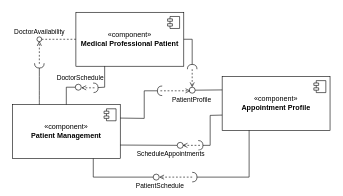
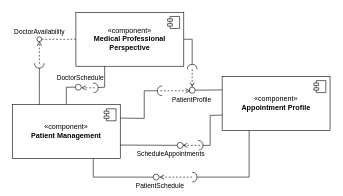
  <mxCell id="0" />
  <mxCell id="1" parent="0" />
  <mxCell id="2" value="" style="endArrow=none;html=1;rounded=0;align=center;verticalAlign=top;endFill=0;labelBackgroundColor=none;endSize=2;exitX=0;exitY=0.5;exitDx=0;exitDy=0;dashed=1;" edge="1" parent="1" source="4" target="3"><mxGeometry relative="1" as="geometry"><mxPoint x="134" y="-139.429" as="sourcePoint" /></mxGeometry></mxCell>
  <mxCell id="3" value="DoctorAvailability" style="ellipse;html=1;fontSize=11;align=center;fillColor=none;points=[];aspect=fixed;resizable=0;verticalAlign=bottom;labelPosition=center;verticalLabelPosition=top;flipH=1;" vertex="1" parent="1"><mxGeometry x="61" y="61" width="8" height="8" as="geometry" /></mxCell>
- <mxCell id="4" value="«component»&lt;br&gt;&lt;b&gt;Medical Professional Patient&lt;/b&gt;" style="html=1;dropTarget=0;whiteSpace=wrap;" vertex="1" parent="1"><mxGeometry x="126" y="20" width="180" height="90" as="geometry" /></mxCell>
+ <mxCell id="4" value="«component»&lt;br&gt;&lt;b&gt;Medical Professional Perspective&lt;/b&gt;" style="html=1;dropTarget=0;whiteSpace=wrap;" vertex="1" parent="1"><mxGeometry x="126" y="20" width="180" height="90" as="geometry" /></mxCell>
  <mxCell id="5" value="" style="shape=module;jettyWidth=8;jettyHeight=4;" vertex="1" parent="4"><mxGeometry x="1" width="20" height="20" relative="1" as="geometry"><mxPoint x="-27" y="7" as="offset" /></mxGeometry></mxCell>
  <mxCell id="6" value="«component»&lt;br&gt;&lt;b&gt;Appointment Profile&lt;/b&gt;" style="html=1;dropTarget=0;whiteSpace=wrap;" vertex="1" parent="1"><mxGeometry x="370" y="127" width="180" height="90" as="geometry" /></mxCell>
  <mxCell id="7" value="" style="shape=module;jettyWidth=8;jettyHeight=4;" vertex="1" parent="6"><mxGeometry x="1" width="20" height="20" relative="1" as="geometry"><mxPoint x="-27" y="7" as="offset" /></mxGeometry></mxCell>
  <mxCell id="8" value="«component»&lt;br&gt;&lt;b&gt;Patient Management&lt;/b&gt;" style="html=1;dropTarget=0;whiteSpace=wrap;" vertex="1" parent="1"><mxGeometry x="20" y="174" width="180" height="90" as="geometry" /></mxCell>
  <mxCell id="9" value="" style="shape=module;jettyWidth=8;jettyHeight=4;" vertex="1" parent="8"><mxGeometry x="1" width="20" height="20" relative="1" as="geometry"><mxPoint x="-27" y="7" as="offset" /></mxGeometry></mxCell>
  <mxCell id="10" value="" style="rounded=0;orthogonalLoop=1;jettySize=auto;html=1;endArrow=halfCircle;endFill=0;endSize=6;strokeWidth=1;sketch=0;exitX=0.25;exitY=1;exitDx=0;exitDy=0;" edge="1" parent="1"><mxGeometry relative="1" as="geometry"><mxPoint x="174" y="110" as="sourcePoint" /><mxPoint x="155" y="146" as="targetPoint" /><Array as="points"><mxPoint x="174" y="145" /></Array></mxGeometry></mxCell>
  <mxCell id="11" value="DoctorSchedule" style="edgeLabel;html=1;align=center;verticalAlign=middle;resizable=0;points=[];" vertex="1" connectable="0" parent="10"><mxGeometry x="0.408" y="1" relative="1" as="geometry"><mxPoint x="-39" y="-17" as="offset" /></mxGeometry></mxCell>
  <mxCell id="12" value="" style="rounded=0;orthogonalLoop=1;jettySize=auto;html=1;endArrow=oval;endFill=0;sketch=0;sourcePerimeterSpacing=0;targetPerimeterSpacing=0;endSize=10;exitX=0.5;exitY=0;exitDx=0;exitDy=0;" edge="1" parent="1" source="8"><mxGeometry relative="1" as="geometry"><mxPoint x="132" y="146" as="sourcePoint" /><mxPoint x="130" y="145" as="targetPoint" /><Array as="points"><mxPoint x="110" y="145" /></Array></mxGeometry></mxCell>
  <mxCell id="13" value="" style="ellipse;whiteSpace=wrap;html=1;align=center;aspect=fixed;fillColor=none;strokeColor=none;resizable=0;perimeter=centerPerimeter;rotatable=0;allowArrows=0;points=[];outlineConnect=1;" vertex="1" parent="1"><mxGeometry x="147" y="141" width="10" height="10" as="geometry" /></mxCell>
  <mxCell id="14" value="" style="rounded=0;orthogonalLoop=1;jettySize=auto;html=1;endArrow=halfCircle;endFill=0;endSize=6;strokeWidth=1;sketch=0;fontSize=12;curved=1;exitX=0.25;exitY=0;exitDx=0;exitDy=0;" edge="1" parent="1" source="8"><mxGeometry relative="1" as="geometry"><mxPoint x="315" y="89" as="sourcePoint" /><mxPoint x="65" y="105" as="targetPoint" /></mxGeometry></mxCell>
  <mxCell id="15" value="" style="ellipse;whiteSpace=wrap;html=1;align=center;aspect=fixed;fillColor=none;strokeColor=none;resizable=0;perimeter=centerPerimeter;rotatable=0;allowArrows=0;points=[];outlineConnect=1;" vertex="1" parent="1"><mxGeometry x="290" y="255" width="10" height="10" as="geometry" /></mxCell>
  <mxCell id="16" value="" style="rounded=0;orthogonalLoop=1;jettySize=auto;html=1;endArrow=halfCircle;endFill=0;endSize=6;strokeWidth=1;sketch=0;exitX=1;exitY=0.5;exitDx=0;exitDy=0;" edge="1" parent="1" source="4"><mxGeometry relative="1" as="geometry"><mxPoint x="410" y="66" as="sourcePoint" /><mxPoint x="320" y="115" as="targetPoint" /><Array as="points"><mxPoint x="320" y="65" /></Array></mxGeometry></mxCell>
  <mxCell id="17" value="PatientProfile" style="edgeLabel;html=1;align=center;verticalAlign=middle;resizable=0;points=[];" vertex="1" connectable="0" parent="16"><mxGeometry x="0.714" y="1" relative="1" as="geometry"><mxPoint x="-3" y="59" as="offset" /></mxGeometry></mxCell>
  <mxCell id="18" value="" style="rounded=0;orthogonalLoop=1;jettySize=auto;html=1;endArrow=oval;endFill=0;sketch=0;sourcePerimeterSpacing=0;targetPerimeterSpacing=0;endSize=10;exitX=0;exitY=0.25;exitDx=0;exitDy=0;" edge="1" parent="1" source="6"><mxGeometry relative="1" as="geometry"><mxPoint x="370" y="66" as="sourcePoint" /><mxPoint x="320" y="150" as="targetPoint" /><Array as="points" /></mxGeometry></mxCell>
  <mxCell id="19" value="" style="ellipse;whiteSpace=wrap;html=1;align=center;aspect=fixed;fillColor=none;strokeColor=none;resizable=0;perimeter=centerPerimeter;rotatable=0;allowArrows=0;points=[];outlineConnect=1;" vertex="1" parent="1"><mxGeometry x="306" y="151" width="10" height="10" as="geometry" /></mxCell>
  <mxCell id="20" value="" style="endArrow=open;html=1;rounded=0;endFill=0;dashed=1;" edge="1" parent="1"><mxGeometry width="50" height="50" relative="1" as="geometry"><mxPoint x="320" y="115" as="sourcePoint" /><mxPoint x="320" y="145" as="targetPoint" /></mxGeometry></mxCell>
  <mxCell id="21" value="" style="endArrow=open;html=1;rounded=0;entryX=0.625;entryY=0.75;entryDx=0;entryDy=0;entryPerimeter=0;endFill=0;dashed=1;" edge="1" parent="1"><mxGeometry width="50" height="50" relative="1" as="geometry"><mxPoint x="65" y="106" as="sourcePoint" /><mxPoint x="65" y="68" as="targetPoint" /></mxGeometry></mxCell>
  <mxCell id="22" value="" style="endArrow=open;html=1;rounded=0;endFill=0;dashed=1;exitX=1.1;exitY=0.9;exitDx=0;exitDy=0;exitPerimeter=0;" edge="1" parent="1"><mxGeometry width="50" height="50" relative="1" as="geometry"><mxPoint x="157" y="146" as="sourcePoint" /><mxPoint x="135" y="146" as="targetPoint" /></mxGeometry></mxCell>
  <mxCell id="23" value="" style="rounded=0;orthogonalLoop=1;jettySize=auto;html=1;endArrow=halfCircle;endFill=0;endSize=6;strokeWidth=1;sketch=0;exitX=0.25;exitY=1;exitDx=0;exitDy=0;" edge="1" parent="1" source="6"><mxGeometry relative="1" as="geometry"><mxPoint x="315" y="179" as="sourcePoint" /><mxPoint x="320" y="295" as="targetPoint" /><Array as="points"><mxPoint x="415" y="295" /></Array></mxGeometry></mxCell>
  <mxCell id="24" value="" style="rounded=0;orthogonalLoop=1;jettySize=auto;html=1;endArrow=oval;endFill=0;sketch=0;sourcePerimeterSpacing=0;targetPerimeterSpacing=0;endSize=10;exitX=0.75;exitY=1;exitDx=0;exitDy=0;" edge="1" parent="1" source="8"><mxGeometry relative="1" as="geometry"><mxPoint x="275" y="179" as="sourcePoint" /><mxPoint x="260" y="295" as="targetPoint" /><Array as="points"><mxPoint x="155" y="295" /></Array></mxGeometry></mxCell>
  <mxCell id="25" value="PatientSchedule" style="edgeLabel;html=1;align=center;verticalAlign=middle;resizable=0;points=[];" vertex="1" connectable="0" parent="24"><mxGeometry x="0.726" y="-2" relative="1" as="geometry"><mxPoint x="24" y="11" as="offset" /></mxGeometry></mxCell>
  <mxCell id="26" value="" style="ellipse;whiteSpace=wrap;html=1;align=center;aspect=fixed;fillColor=none;strokeColor=none;resizable=0;perimeter=centerPerimeter;rotatable=0;allowArrows=0;points=[];outlineConnect=1;" vertex="1" parent="1"><mxGeometry x="290" y="174" width="10" height="10" as="geometry" /></mxCell>
  <mxCell id="27" value="" style="rounded=0;orthogonalLoop=1;jettySize=auto;html=1;endArrow=halfCircle;endFill=0;endSize=6;strokeWidth=1;sketch=0;exitX=0;exitY=0.75;exitDx=0;exitDy=0;" edge="1" parent="1"><mxGeometry relative="1" as="geometry"><mxPoint x="370" y="191.5" as="sourcePoint" /><mxPoint x="330" y="242" as="targetPoint" /><Array as="points"><mxPoint x="350" y="192" /><mxPoint x="350" y="242" /></Array></mxGeometry></mxCell>
  <mxCell id="28" value="" style="rounded=0;orthogonalLoop=1;jettySize=auto;html=1;endArrow=oval;endFill=0;sketch=0;sourcePerimeterSpacing=0;targetPerimeterSpacing=0;endSize=10;exitX=1;exitY=0.75;exitDx=0;exitDy=0;" edge="1" parent="1" source="8"><mxGeometry relative="1" as="geometry"><mxPoint x="275" y="250" as="sourcePoint" /><mxPoint x="300" y="242" as="targetPoint" /></mxGeometry></mxCell>
  <mxCell id="29" value="ScheduleAppointments" style="edgeLabel;html=1;align=center;verticalAlign=middle;resizable=0;points=[];" vertex="1" connectable="0" parent="28"><mxGeometry x="0.7" y="2" relative="1" as="geometry"><mxPoint x="-2" y="17" as="offset" /></mxGeometry></mxCell>
  <mxCell id="30" value="" style="ellipse;whiteSpace=wrap;html=1;align=center;aspect=fixed;fillColor=none;strokeColor=none;resizable=0;perimeter=centerPerimeter;rotatable=0;allowArrows=0;points=[];outlineConnect=1;" vertex="1" parent="1"><mxGeometry x="290" y="245" width="10" height="10" as="geometry" /></mxCell>
  <mxCell id="31" value="" style="endArrow=open;html=1;rounded=0;endFill=0;dashed=1;" edge="1" parent="1"><mxGeometry width="50" height="50" relative="1" as="geometry"><mxPoint x="333" y="242" as="sourcePoint" /><mxPoint x="304" y="242" as="targetPoint" /></mxGeometry></mxCell>
  <mxCell id="32" value="" style="rounded=0;orthogonalLoop=1;jettySize=auto;html=1;endArrow=halfCircle;endFill=0;endSize=6;strokeWidth=1;sketch=0;exitX=1;exitY=0.25;exitDx=0;exitDy=0;" edge="1" parent="1" source="8"><mxGeometry relative="1" as="geometry"><mxPoint x="210" y="202.5" as="sourcePoint" /><mxPoint x="270" y="151" as="targetPoint" /><Array as="points"><mxPoint x="240" y="197" /><mxPoint x="240" y="151" /></Array></mxGeometry></mxCell>
  <mxCell id="33" value="" style="ellipse;whiteSpace=wrap;html=1;align=center;aspect=fixed;fillColor=none;strokeColor=none;resizable=0;perimeter=centerPerimeter;rotatable=0;allowArrows=0;points=[];outlineConnect=1;" vertex="1" parent="1"><mxGeometry x="330" y="295" width="10" height="10" as="geometry" /></mxCell>
  <mxCell id="34" value="" style="endArrow=open;html=1;rounded=0;endFill=0;dashed=1;" edge="1" parent="1"><mxGeometry width="50" height="50" relative="1" as="geometry"><mxPoint x="320" y="295" as="sourcePoint" /><mxPoint x="265" y="295" as="targetPoint" /></mxGeometry></mxCell>
  <mxCell id="35" value="" style="endArrow=open;html=1;rounded=0;endFill=0;dashed=1;" edge="1" parent="1"><mxGeometry width="50" height="50" relative="1" as="geometry"><mxPoint x="267" y="151" as="sourcePoint" /><mxPoint x="317" y="151" as="targetPoint" /></mxGeometry></mxCell>
